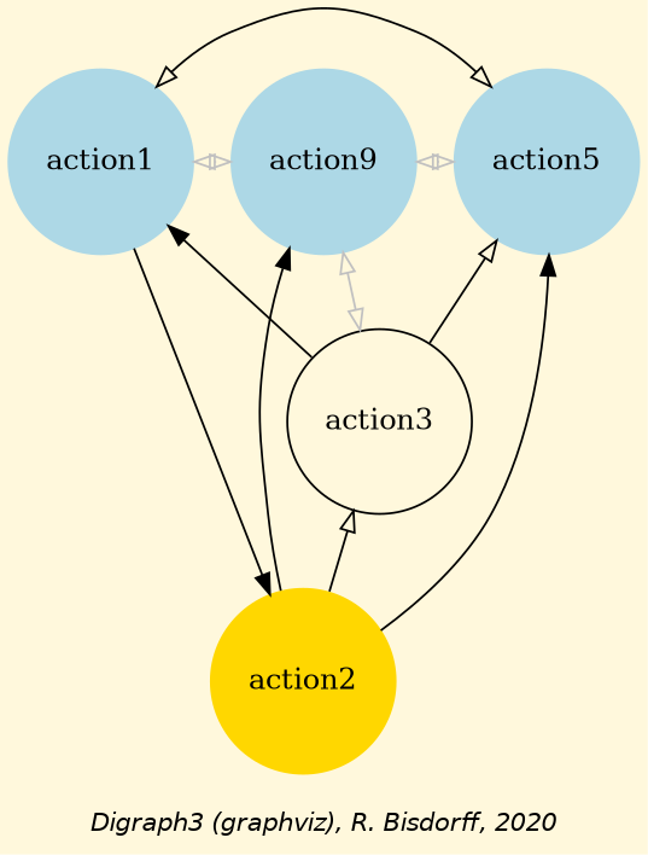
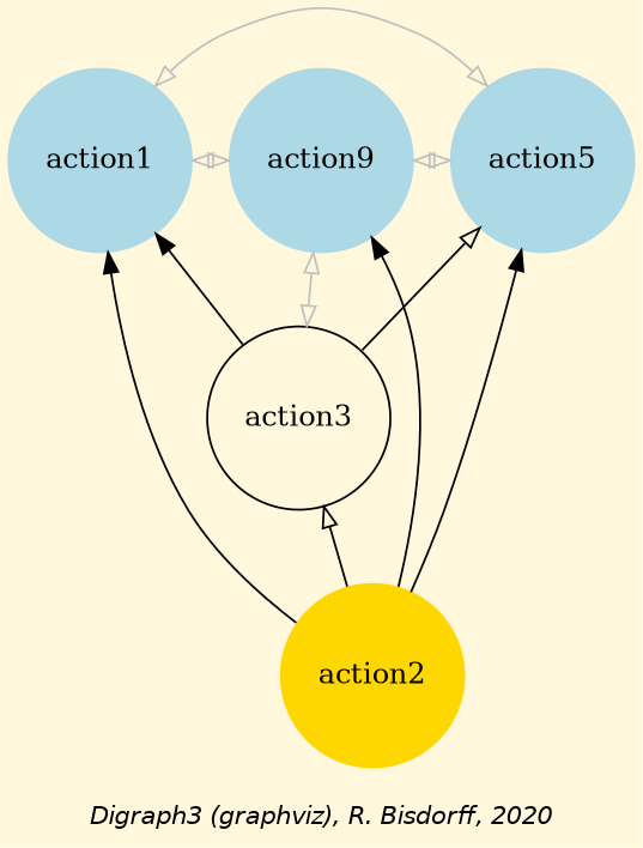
  digraph {
    bgcolor=cornsilk
    fontname="Helvetica-Oblique"
    fontsize=12
    label="\nDigraph3 (graphviz), R. Bisdorff, 2020"
    node [color=lightblue shape=circle style=filled]
    edge [color=black dir=forward arrowhead=empty]
    n1 [color=gold label=action2]
    n2 [label=action1]
    n3 [label=action9]
    n4 [label=action5]
    n5 [label=action3 color="" style=""]
    subgraph sub_1 {
      rank=max
      n1
    }
    subgraph sub_2 {
      rank=min
      n2
      n3
      n4
    }
    n1 -> n3 [arrowhead=""]
    n1 -> n4 [arrowhead=""]
    n1 -> n5
-   n1 -> n2 [dir=back arrowhead=""]
+   n2 -> n1 [dir=back arrowhead=""]
    n2 -> n3 [arrowtail=empty color=grey dir=both]
-   n2 -> n4 [arrowtail=empty dir=both]
+   n2 -> n4 [arrowtail=empty color=grey dir=both]
    n2 -> n5 [dir=back arrowhead=""]
    n3 -> n4 [arrowtail=empty color=grey dir=both]
    n5 -> n3 [arrowtail=empty color=grey dir=both]
    n5 -> n4
  }
